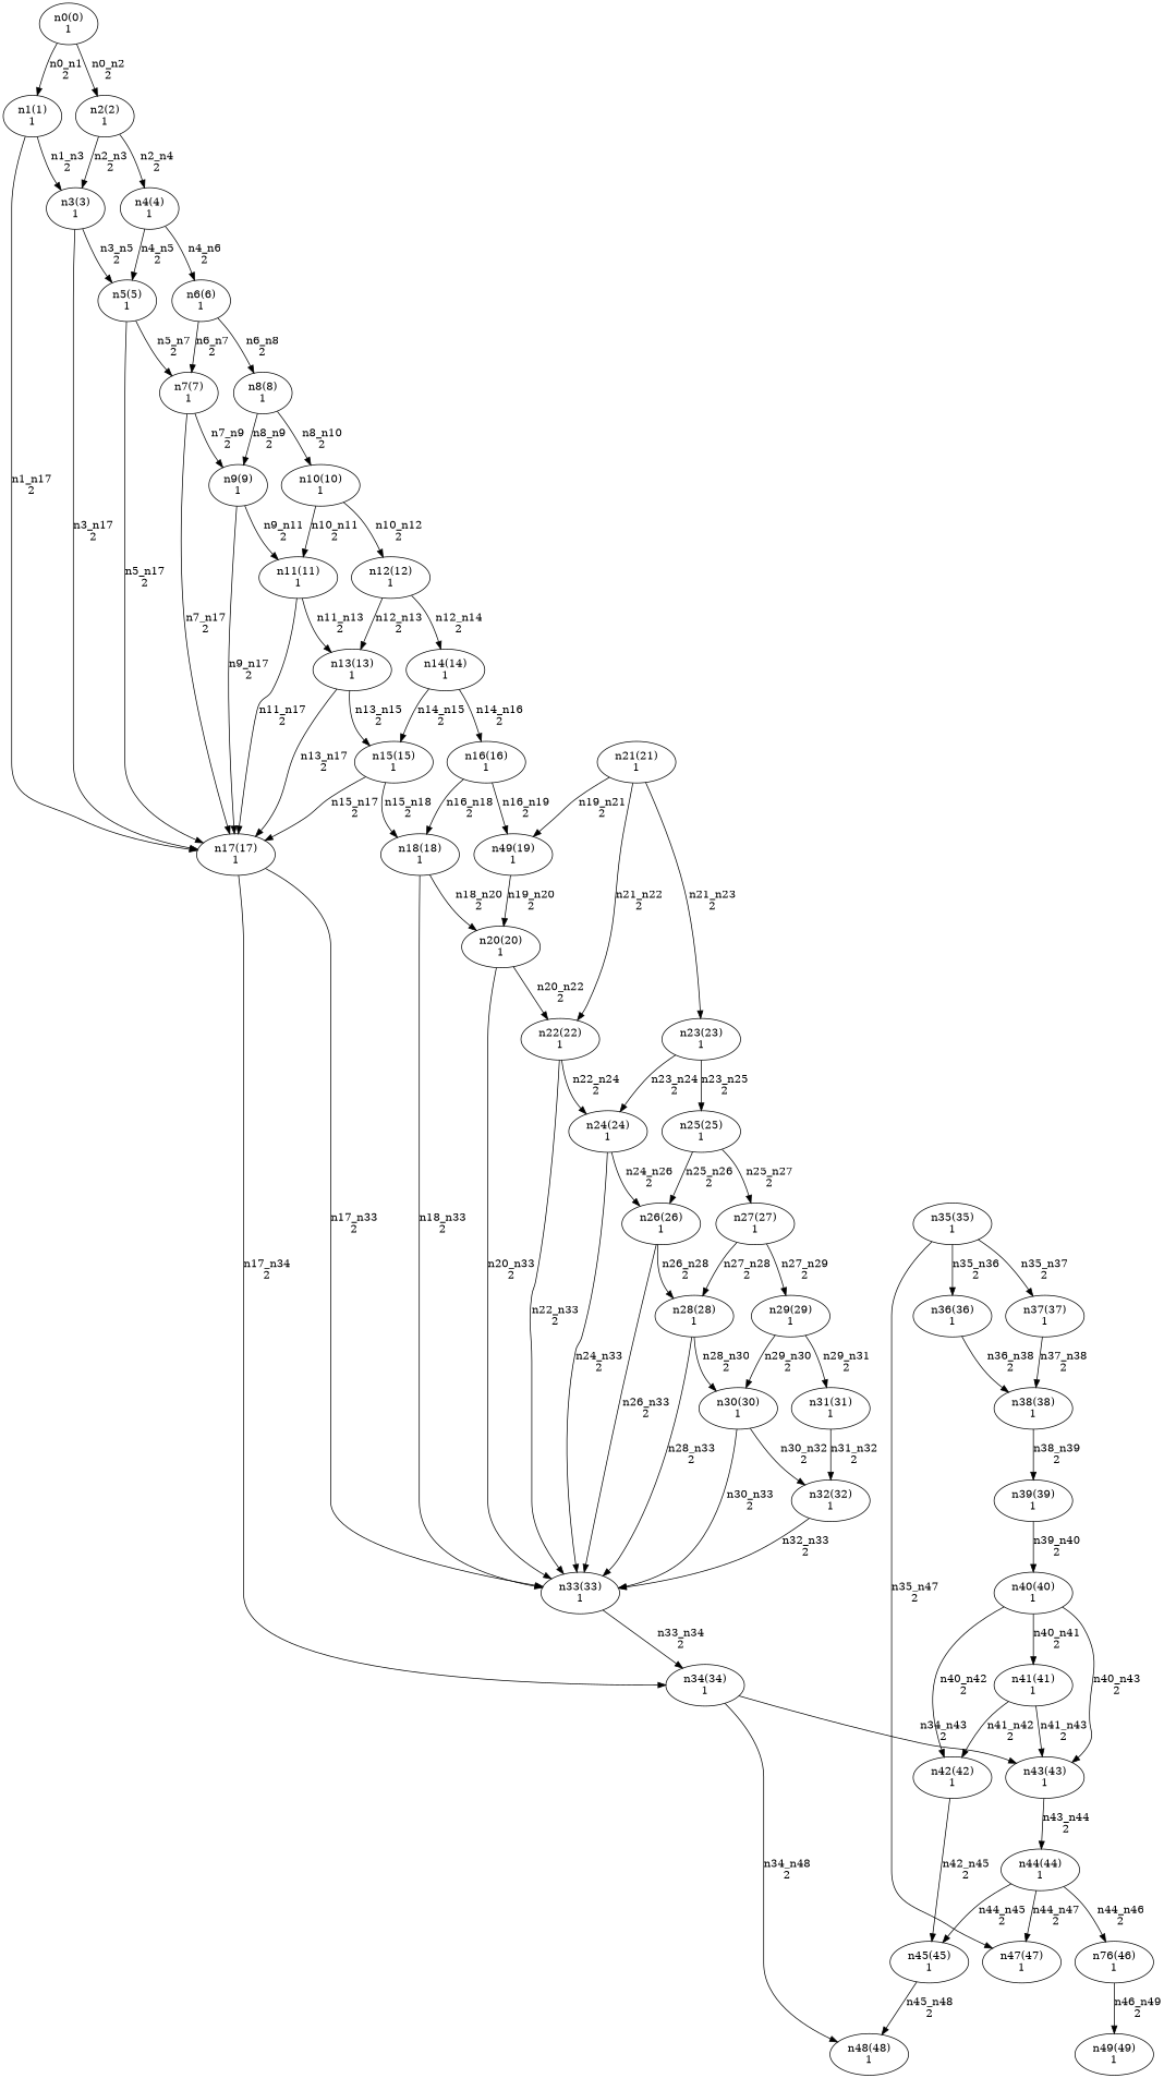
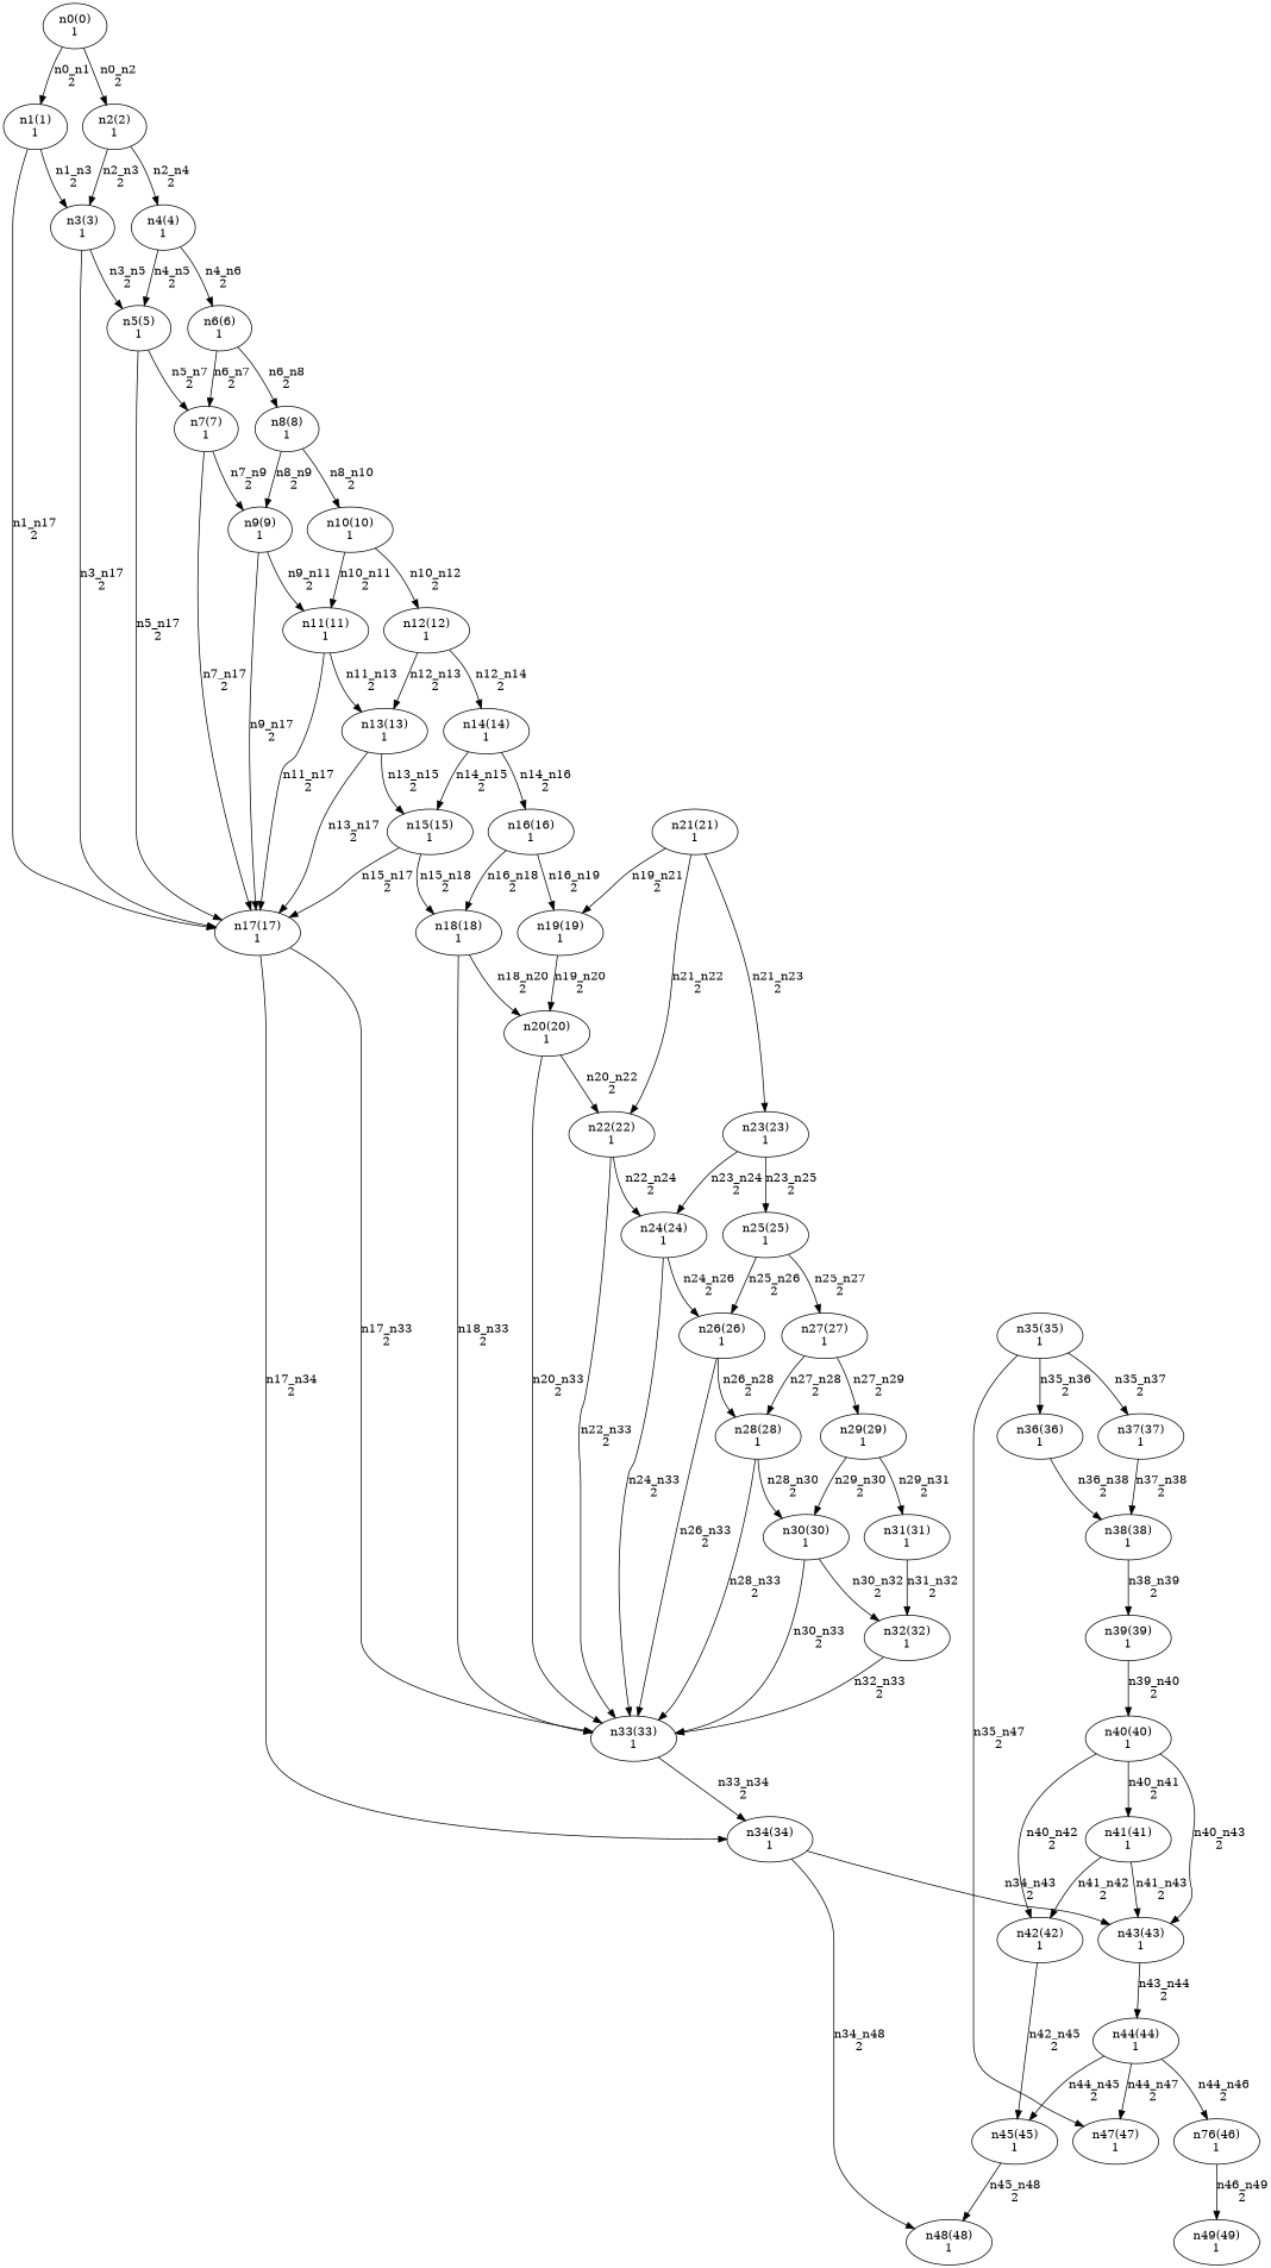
  digraph {
    n1 [label="n0(0)\n1"]
    n2 [label="n1(1)\n1"]
    n3 [label="n2(2)\n1"]
    n4 [label="n3(3)\n1"]
    n5 [label="n17(17)\n1"]
    n6 [label="n4(4)\n1"]
    n7 [label="n5(5)\n1"]
    n8 [label="n33(33)\n1"]
    n9 [label="n34(34)\n1"]
    n10 [label="n6(6)\n1"]
    n11 [label="n7(7)\n1"]
    n12 [label="n43(43)\n1"]
    n13 [label="n48(48)\n1"]
    n14 [label="n8(8)\n1"]
    n15 [label="n9(9)\n1"]
    n16 [label="n10(10)\n1"]
    n17 [label="n11(11)\n1"]
    n18 [label="n12(12)\n1"]
    n19 [label="n13(13)\n1"]
    n20 [label="n14(14)\n1"]
    n21 [label="n15(15)\n1"]
    n22 [label="n16(16)\n1"]
    n23 [label="n18(18)\n1"]
-   n24 [label="n49(19)\n1"]
+   n24 [label="n19(19)\n1"]
    n25 [label="n20(20)\n1"]
    n26 [label="n22(22)\n1"]
    n27 [label="n21(21)\n1"]
    n28 [label="n23(23)\n1"]
    n29 [label="n44(44)\n1"]
    n30 [label="n24(24)\n1"]
    n31 [label="n25(25)\n1"]
    n32 [label="n26(26)\n1"]
    n33 [label="n27(27)\n1"]
    n34 [label="n28(28)\n1"]
    n35 [label="n29(29)\n1"]
    n36 [label="n30(30)\n1"]
    n37 [label="n31(31)\n1"]
    n38 [label="n32(32)\n1"]
    n39 [label="n47(47)\n1"]
    n40 [label="n45(45)\n1"]
    n41 [label="n76(46)\n1"]
    n42 [label="n35(35)\n1"]
    n43 [label="n36(36)\n1"]
    n44 [label="n37(37)\n1"]
    n45 [label="n38(38)\n1"]
    n46 [label="n39(39)\n1"]
    n47 [label="n40(40)\n1"]
    n48 [label="n41(41)\n1"]
    n49 [label="n42(42)\n1"]
    n50 [label="n49(49)\n1"]
    n1 -> n2 [label="n0_n1\n2"]
    n1 -> n3 [label="n0_n2\n2"]
    n2 -> n4 [label="n1_n3\n2"]
    n2 -> n5 [label="n1_n17\n2"]
    n3 -> n4 [label="n2_n3\n2"]
    n3 -> n6 [label="n2_n4\n2"]
    n4 -> n5 [label="n3_n17\n2"]
    n4 -> n7 [label="n3_n5\n2"]
    n5 -> n8 [label="n17_n33\n2"]
    n5 -> n9 [label="n17_n34\n2"]
    n6 -> n7 [label="n4_n5\n2"]
    n6 -> n10 [label="n4_n6\n2"]
    n7 -> n5 [label="n5_n17\n2"]
    n7 -> n11 [label="n5_n7\n2"]
    n8 -> n9 [label="n33_n34\n2"]
    n9 -> n12 [label="n34_n43\n2"]
    n9 -> n13 [label="n34_n48\n2"]
    n10 -> n11 [label="n6_n7\n2"]
    n10 -> n14 [label="n6_n8\n2"]
    n11 -> n5 [label="n7_n17\n2"]
    n11 -> n15 [label="n7_n9\n2"]
    n12 -> n29 [label="n43_n44\n2"]
    n14 -> n15 [label="n8_n9\n2"]
    n14 -> n16 [label="n8_n10\n2"]
    n15 -> n5 [label="n9_n17\n2"]
    n15 -> n17 [label="n9_n11\n2"]
    n16 -> n17 [label="n10_n11\n2"]
    n16 -> n18 [label="n10_n12\n2"]
    n17 -> n5 [label="n11_n17\n2"]
    n17 -> n19 [label="n11_n13\n2"]
    n18 -> n19 [label="n12_n13\n2"]
    n18 -> n20 [label="n12_n14\n2"]
    n19 -> n5 [label="n13_n17\n2"]
    n19 -> n21 [label="n13_n15\n2"]
    n20 -> n21 [label="n14_n15\n2"]
    n20 -> n22 [label="n14_n16\n2"]
    n21 -> n5 [label="n15_n17\n2"]
    n21 -> n23 [label="n15_n18\n2"]
    n22 -> n23 [label="n16_n18\n2"]
    n22 -> n24 [label="n16_n19\n2"]
    n23 -> n8 [label="n18_n33\n2"]
    n23 -> n25 [label="n18_n20\n2"]
    n24 -> n25 [label="n19_n20\n2"]
    n25 -> n8 [label="n20_n33\n2"]
    n25 -> n26 [label="n20_n22\n2"]
    n26 -> n8 [label="n22_n33\n2"]
    n26 -> n30 [label="n22_n24\n2"]
    n27 -> n24 [label="n19_n21\n2"]
    n27 -> n26 [label="n21_n22\n2"]
    n27 -> n28 [label="n21_n23\n2"]
    n28 -> n30 [label="n23_n24\n2"]
    n28 -> n31 [label="n23_n25\n2"]
    n29 -> n39 [label="n44_n47\n2"]
    n29 -> n40 [label="n44_n45\n2"]
    n29 -> n41 [label="n44_n46\n2"]
    n30 -> n8 [label="n24_n33\n2"]
    n30 -> n32 [label="n24_n26\n2"]
    n31 -> n32 [label="n25_n26\n2"]
    n31 -> n33 [label="n25_n27\n2"]
    n32 -> n8 [label="n26_n33\n2"]
    n32 -> n34 [label="n26_n28\n2"]
    n33 -> n34 [label="n27_n28\n2"]
    n33 -> n35 [label="n27_n29\n2"]
    n34 -> n8 [label="n28_n33\n2"]
    n34 -> n36 [label="n28_n30\n2"]
    n35 -> n36 [label="n29_n30\n2"]
    n35 -> n37 [label="n29_n31\n2"]
    n36 -> n8 [label="n30_n33\n2"]
    n36 -> n38 [label="n30_n32\n2"]
    n37 -> n38 [label="n31_n32\n2"]
    n38 -> n8 [label="n32_n33\n2"]
    n40 -> n13 [label="n45_n48\n2"]
    n41 -> n50 [label="n46_n49\n2"]
    n42 -> n39 [label="n35_n47\n2"]
    n42 -> n43 [label="n35_n36\n2"]
    n42 -> n44 [label="n35_n37\n2"]
    n43 -> n45 [label="n36_n38\n2"]
    n44 -> n45 [label="n37_n38\n2"]
    n45 -> n46 [label="n38_n39\n2"]
    n46 -> n47 [label="n39_n40\n2"]
    n47 -> n12 [label="n40_n43\n2"]
    n47 -> n48 [label="n40_n41\n2"]
    n47 -> n49 [label="n40_n42\n2"]
    n48 -> n12 [label="n41_n43\n2"]
    n48 -> n49 [label="n41_n42\n2"]
    n49 -> n40 [label="n42_n45\n2"]
  }
